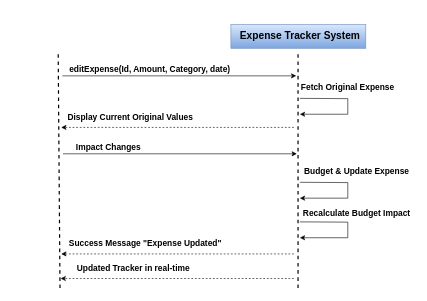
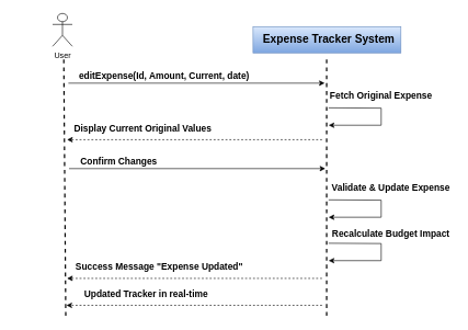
  <mxCell id="0" />
  <mxCell id="1" parent="0" />
+ <mxCell id="2" value="User" style="shape=umlActor;verticalLabelPosition=bottom;verticalAlign=top;html=1;outlineConnect=0;" parent="1" vertex="1"><mxGeometry x="79" y="20" width="30" height="50" as="geometry" /></mxCell>
  <mxCell id="3" value="" style="endArrow=none;dashed=1;html=1;strokeWidth=2;rounded=0;" parent="1" edge="1"><mxGeometry width="50" height="50" relative="1" as="geometry"><mxPoint x="99" y="480" as="sourcePoint" /><mxPoint x="96" y="90" as="targetPoint" /></mxGeometry></mxCell>
  <mxCell id="4" value="" style="rounded=0;whiteSpace=wrap;html=1;fillColor=#dae8fc;strokeColor=#6c8ebf;gradientColor=#7ea6e0;" parent="1" vertex="1"><mxGeometry x="384" y="40" width="225" height="40" as="geometry" /></mxCell>
  <mxCell id="5" value="&lt;font&gt;Expense Tracker System&lt;/font&gt;" style="text;html=1;align=center;verticalAlign=middle;whiteSpace=wrap;rounded=0;fontSize=17;fontColor=light-dark(#000000,#000000);fontStyle=1" parent="1" vertex="1"><mxGeometry x="387" y="45" width="225" height="30" as="geometry" /></mxCell>
  <mxCell id="6" value="" style="endArrow=none;dashed=1;html=1;strokeWidth=2;rounded=0;" parent="1" edge="1"><mxGeometry width="50" height="50" relative="1" as="geometry"><mxPoint x="496" y="480" as="sourcePoint" /><mxPoint x="496" y="90" as="targetPoint" /></mxGeometry></mxCell>
  <mxCell id="7" value="" style="endArrow=classic;html=1;rounded=0;dashed=1;" parent="1" edge="1"><mxGeometry width="50" height="50" relative="1" as="geometry"><mxPoint x="489" y="212" as="sourcePoint" /><mxPoint x="101" y="212" as="targetPoint" /></mxGeometry></mxCell>
  <mxCell id="8" value="&lt;div&gt;Display Current Original Values&lt;/div&gt;" style="text;html=1;align=center;verticalAlign=middle;whiteSpace=wrap;rounded=0;fontSize=14;fontStyle=1" parent="1" vertex="1"><mxGeometry x="94" y="180" width="245" height="30" as="geometry" /></mxCell>
  <mxCell id="9" value="" style="endArrow=classic;html=1;rounded=0;" parent="1" edge="1"><mxGeometry width="50" height="50" relative="1" as="geometry"><mxPoint x="499" y="163.55" as="sourcePoint" /><mxPoint x="499" y="190" as="targetPoint" /><Array as="points"><mxPoint x="579" y="164" /><mxPoint x="579" y="190" /></Array></mxGeometry></mxCell>
  <mxCell id="10" value="Fetch Original Expense" style="text;html=1;align=center;verticalAlign=middle;whiteSpace=wrap;rounded=0;fontSize=14;fontStyle=1" parent="1" vertex="1"><mxGeometry x="499" y="130" width="160" height="30" as="geometry" /></mxCell>
  <mxCell id="11" value="" style="endArrow=classic;html=1;rounded=0;" parent="1" edge="1"><mxGeometry width="50" height="50" relative="1" as="geometry"><mxPoint x="499" y="303.55" as="sourcePoint" /><mxPoint x="499" y="330" as="targetPoint" /><Array as="points"><mxPoint x="579" y="304" /><mxPoint x="579" y="330" /></Array></mxGeometry></mxCell>
- <mxCell id="12" value="Budget &amp;amp; Update Expense" style="text;html=1;align=center;verticalAlign=middle;whiteSpace=wrap;rounded=0;fontSize=14;fontStyle=1" parent="1" vertex="1"><mxGeometry x="499" y="270" width="190" height="30" as="geometry" /></mxCell>
+ <mxCell id="12" value="Validate &amp;amp; Update Expense" style="text;html=1;align=center;verticalAlign=middle;whiteSpace=wrap;rounded=0;fontSize=14;fontStyle=1" parent="1" vertex="1"><mxGeometry x="499" y="270" width="190" height="30" as="geometry" /></mxCell>
  <mxCell id="13" value="" style="endArrow=classic;html=1;rounded=0;" edge="1" parent="1"><mxGeometry width="50" height="50" relative="1" as="geometry"><mxPoint x="103" y="126" as="sourcePoint" /><mxPoint x="493" y="126" as="targetPoint" /></mxGeometry></mxCell>
- <mxCell id="14" value="editExpense(Id, Amount, Category, date)" style="text;html=1;align=center;verticalAlign=middle;whiteSpace=wrap;rounded=0;fontSize=14;fontStyle=1" vertex="1" parent="1"><mxGeometry x="89" y="100" width="320" height="30" as="geometry" /></mxCell>
+ <mxCell id="14" value="editExpense(Id, Amount, Current, date)" style="text;html=1;align=center;verticalAlign=middle;whiteSpace=wrap;rounded=0;fontSize=14;fontStyle=1" vertex="1" parent="1"><mxGeometry x="89" y="100" width="320" height="30" as="geometry" /></mxCell>
  <mxCell id="15" value="" style="endArrow=classic;html=1;rounded=0;" edge="1" parent="1"><mxGeometry width="50" height="50" relative="1" as="geometry"><mxPoint x="104" y="256" as="sourcePoint" /><mxPoint x="494" y="256" as="targetPoint" /></mxGeometry></mxCell>
- <mxCell id="16" value="Impact Changes" style="text;html=1;align=center;verticalAlign=middle;whiteSpace=wrap;rounded=0;fontSize=14;fontStyle=1" vertex="1" parent="1"><mxGeometry x="20" y="230" width="320" height="30" as="geometry" /></mxCell>
+ <mxCell id="16" value="Confirm Changes" style="text;html=1;align=center;verticalAlign=middle;whiteSpace=wrap;rounded=0;fontSize=14;fontStyle=1" vertex="1" parent="1"><mxGeometry x="20" y="230" width="320" height="30" as="geometry" /></mxCell>
  <mxCell id="17" value="" style="endArrow=classic;html=1;rounded=0;" edge="1" parent="1"><mxGeometry width="50" height="50" relative="1" as="geometry"><mxPoint x="499" y="369.55" as="sourcePoint" /><mxPoint x="499" y="396" as="targetPoint" /><Array as="points"><mxPoint x="579" y="370" /><mxPoint x="579" y="396" /></Array></mxGeometry></mxCell>
  <mxCell id="18" value="Recalculate Budget Impact" style="text;html=1;align=center;verticalAlign=middle;whiteSpace=wrap;rounded=0;fontSize=14;fontStyle=1" vertex="1" parent="1"><mxGeometry x="499" y="340" width="190" height="30" as="geometry" /></mxCell>
  <mxCell id="19" value="" style="endArrow=classic;html=1;rounded=0;dashed=1;" edge="1" parent="1"><mxGeometry width="50" height="50" relative="1" as="geometry"><mxPoint x="489" y="423" as="sourcePoint" /><mxPoint x="101" y="423" as="targetPoint" /></mxGeometry></mxCell>
  <mxCell id="20" value="&lt;div&gt;Success Message &quot;Expense Updated&quot;&lt;/div&gt;" style="text;html=1;align=center;verticalAlign=middle;whiteSpace=wrap;rounded=0;fontSize=14;fontStyle=1" vertex="1" parent="1"><mxGeometry x="94" y="391" width="295" height="30" as="geometry" /></mxCell>
  <mxCell id="21" value="" style="endArrow=classic;html=1;rounded=0;dashed=1;" edge="1" parent="1"><mxGeometry width="50" height="50" relative="1" as="geometry"><mxPoint x="489" y="464" as="sourcePoint" /><mxPoint x="100" y="464" as="targetPoint" /></mxGeometry></mxCell>
  <mxCell id="22" value="Updated Tracker in real-time" style="text;html=1;align=center;verticalAlign=middle;whiteSpace=wrap;rounded=0;fontSize=14;fontStyle=1" vertex="1" parent="1"><mxGeometry x="94" y="432" width="255" height="30" as="geometry" /></mxCell>
